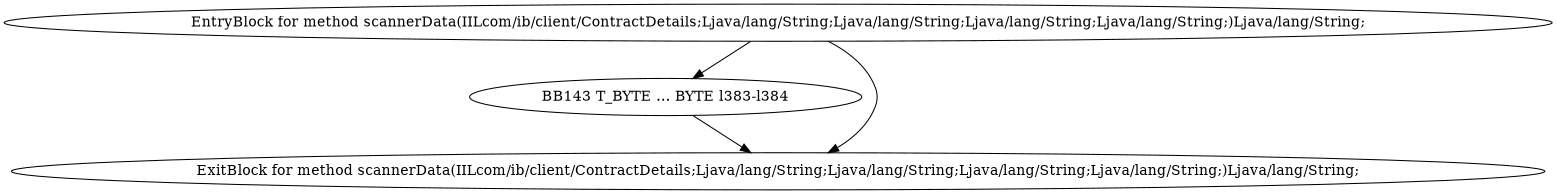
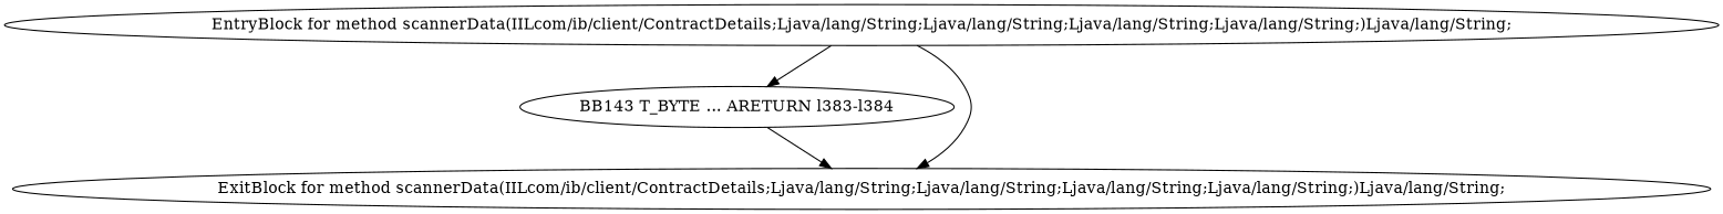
  digraph {
-   n1 [label="BB143 T_BYTE ... BYTE l383-l384"]
+   n1 [label="BB143 T_BYTE ... ARETURN l383-l384"]
    n2 [label="ExitBlock for method scannerData(IILcom/ib/client/ContractDetails;Ljava/lang/String;Ljava/lang/String;Ljava/lang/String;Ljava/lang/String;)Ljava/lang/String;"]
    n3 [label="EntryBlock for method scannerData(IILcom/ib/client/ContractDetails;Ljava/lang/String;Ljava/lang/String;Ljava/lang/String;Ljava/lang/String;)Ljava/lang/String;"]
    n1 -> n2
    n3 -> n1
    n3 -> n2
  }
